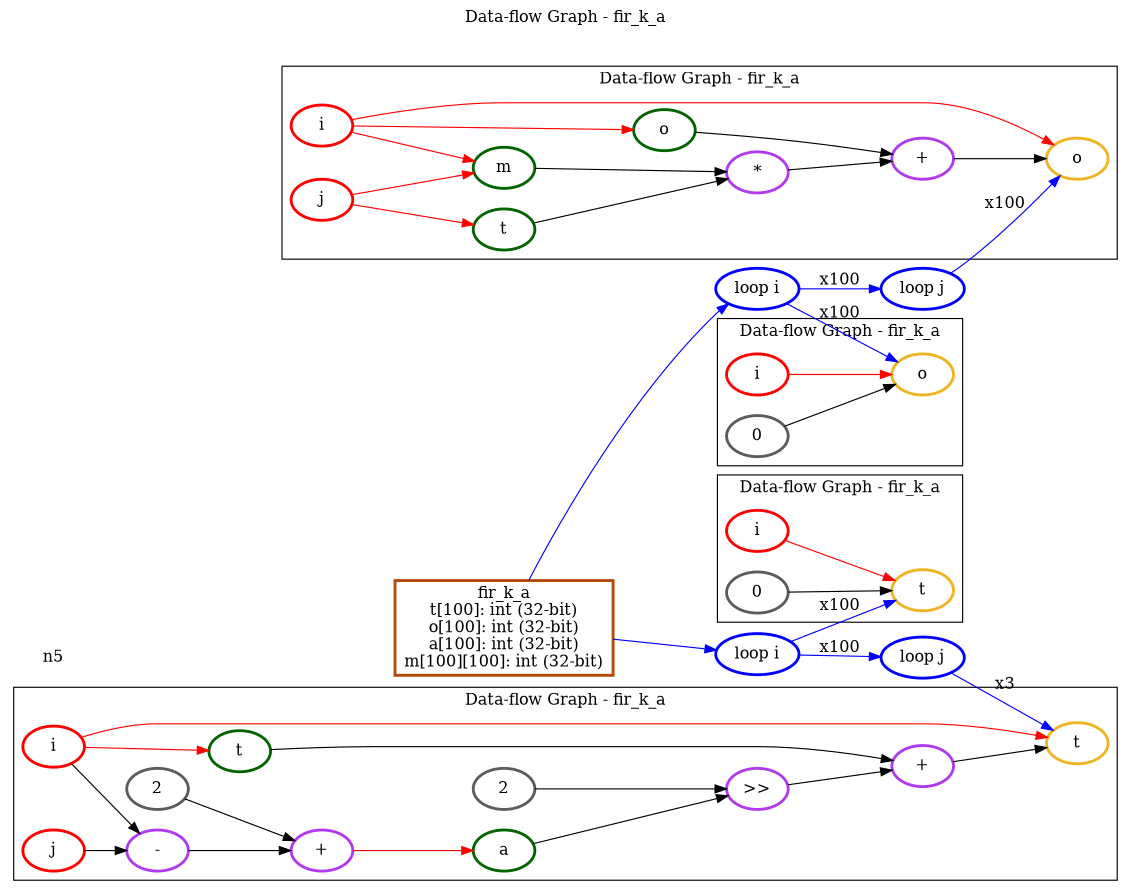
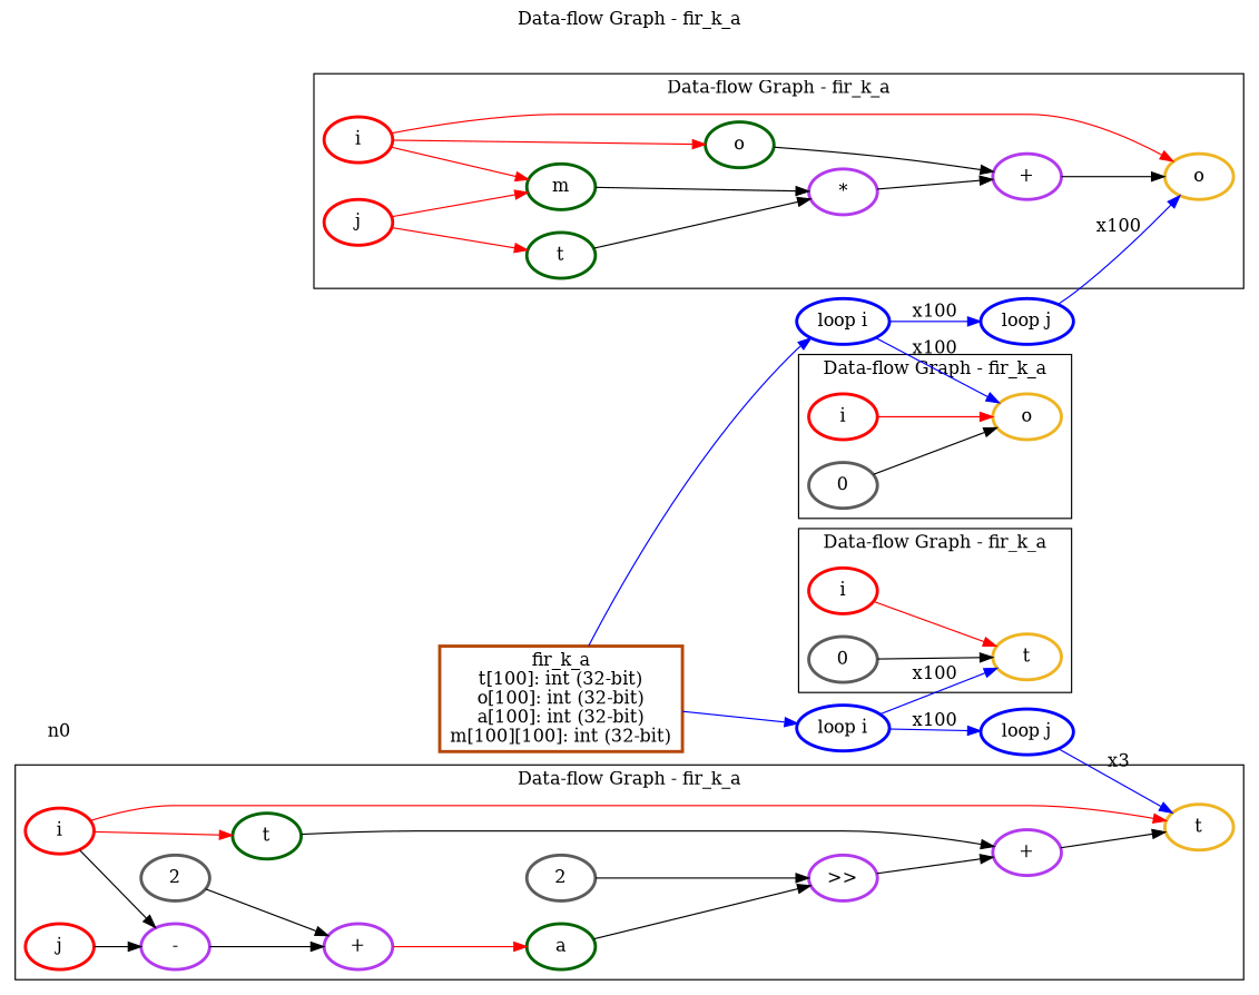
  digraph {
    label="Data-flow Graph - fir_k_a"
    labelloc=t
    rankdir=LR
    node [color=red penwidth=2.5]
    edge [color=black]
    n25 [color=goldenrod2 label=o]
    n26 [label=i]
    n27 [color=darkorchid2 label="+"]
    n28 [color=darkgreen label=o]
    n30 [color=darkorchid2 label="*"]
    n31 [color=darkgreen label=m]
    n33 [label=j]
    n34 [color=darkgreen label=t]
    n21 [color=goldenrod2 label=o]
    n22 [label=i]
    n23 [color=gray36 label=0]
    n7 [color=goldenrod2 label=t]
    n8 [label=i]
    n9 [color=darkorchid2 label="+"]
    n10 [color=darkgreen label=t]
    n12 [color=darkorchid2 label=">>"]
    n13 [color=darkgreen label=a]
    n14 [color=darkorchid2 label="+"]
    n15 [color=darkorchid2 label="-"]
    n17 [label=j]
    n18 [color=gray36 label=2]
    n19 [color=gray36 label=2]
    n3 [color=goldenrod2 label=t]
    n4 [label=i]
    n5 [color=gray36 label=0]
    n1 [color="#b54707" label="fir_k_a\nt[100]: int (32-bit)\no[100]: int (32-bit)\na[100]: int (32-bit)\nm[100][100]: int (32-bit)\n" shape=box]
    n2 [color=blue1 label="loop i"]
    n20 [color=blue1 label="loop i"]
-   n0 [color=white label=n5]
+   n0 [color=white]
    n6 [color=blue1 label="loop j"]
    n24 [color=blue1 label="loop j"]
    subgraph cluster_1 {
      n25
      n26
      n27
      n28
      n30
      n31
      n33
      n34
    }
    subgraph cluster_2 {
      n21
      n22
      n23
    }
    subgraph cluster_3 {
      n7
      n8
      n9
      n10
      n12
      n13
      n14
      n15
      n17
      n18
      n19
    }
    subgraph cluster_4 {
      n3
      n4
      n5
    }
    subgraph cluster_5 {
    }
    n26 -> n25 [color=red]
    n26 -> n28 [color=red]
    n26 -> n31 [color=red]
    n27 -> n25
    n28 -> n27
    n30 -> n27
    n31 -> n30
    n33 -> n31 [color=red]
    n33 -> n34 [color=red]
    n34 -> n30
    n22 -> n21 [color=red]
    n23 -> n21
    n8 -> n7 [color=red]
    n8 -> n10 [color=red]
    n8 -> n15
    n9 -> n7
    n10 -> n9
    n12 -> n9
    n13 -> n12
    n14 -> n13 [color=red]
    n15 -> n14
    n17 -> n15
    n18 -> n14
    n19 -> n12
    n4 -> n3 [color=red]
    n5 -> n3
    n1 -> n2 [color=blue]
    n1 -> n20 [color=blue]
    n2 -> n3 [color=blue label=x100]
    n2 -> n6 [color=blue label=x100]
    n20 -> n21 [color=blue label=x100]
    n20 -> n24 [color=blue label=x100]
    n6 -> n7 [color=blue label=x3]
    n24 -> n25 [color=blue label=x100]
  }
